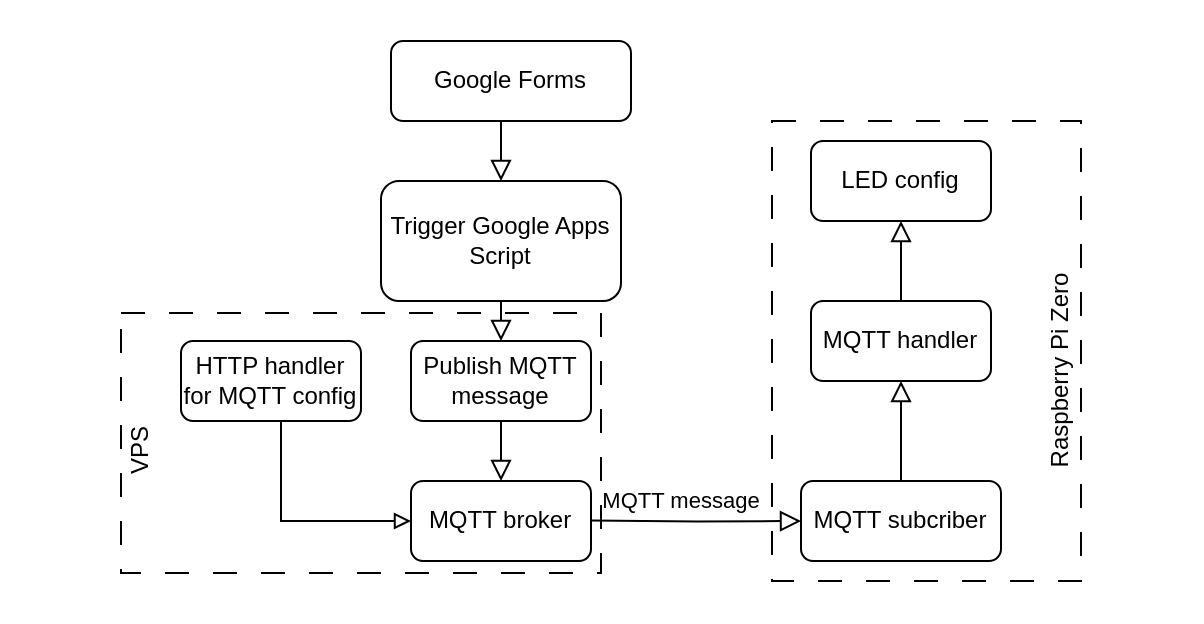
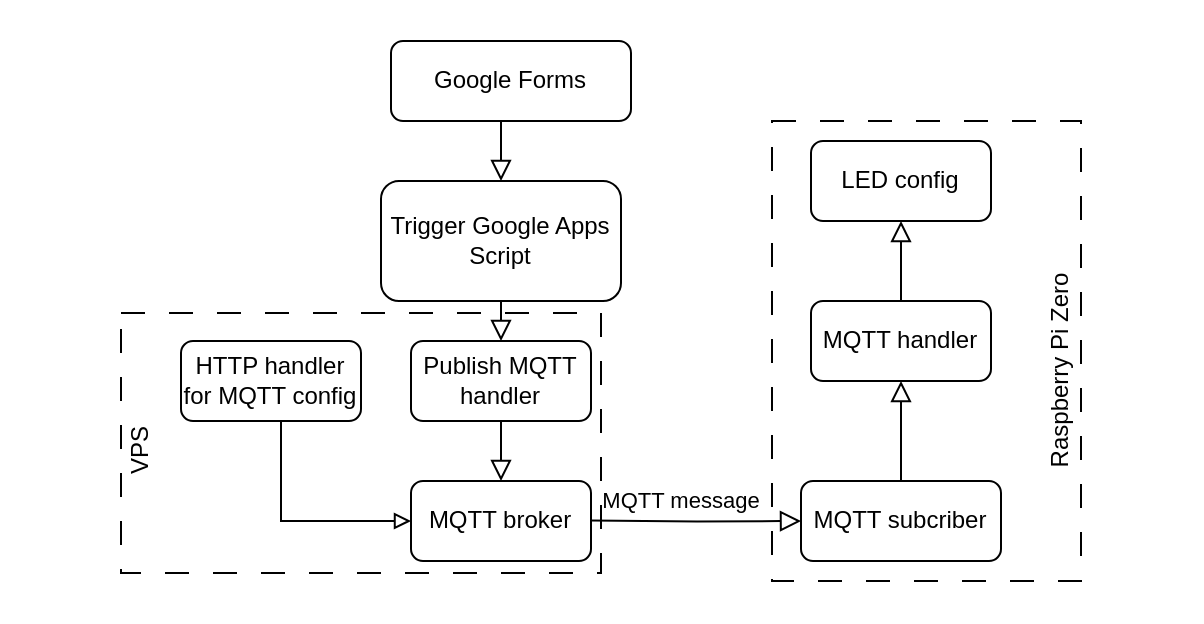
  <mxCell id="0" />
  <mxCell id="1" parent="0" />
  <mxCell id="2" value="Google Forms" style="rounded=1;whiteSpace=wrap;html=1;fontSize=12;glass=0;strokeWidth=1;shadow=0;" parent="1" vertex="1"><mxGeometry x="195" y="20" width="120" height="40" as="geometry" /></mxCell>
  <mxCell id="3" value="" style="rounded=0;html=1;jettySize=auto;orthogonalLoop=1;fontSize=11;endArrow=block;endFill=0;endSize=8;strokeWidth=1;shadow=0;labelBackgroundColor=none;edgeStyle=orthogonalEdgeStyle;exitX=0.5;exitY=1;exitDx=0;exitDy=0;" parent="1" source="2" edge="1"><mxGeometry y="20" relative="1" as="geometry"><mxPoint as="offset" /><mxPoint x="250" y="200" as="sourcePoint" /><mxPoint x="250" y="90" as="targetPoint" /><Array as="points" /></mxGeometry></mxCell>
  <mxCell id="4" value="MQTT message" style="edgeStyle=orthogonalEdgeStyle;rounded=0;html=1;jettySize=auto;orthogonalLoop=1;fontSize=11;endArrow=block;endFill=0;endSize=8;strokeWidth=1;shadow=0;labelBackgroundColor=none;entryX=0;entryY=0.5;entryDx=0;entryDy=0;" parent="1" target="12" edge="1"><mxGeometry x="-0.145" y="10" relative="1" as="geometry"><mxPoint as="offset" /><mxPoint x="295" y="259.76" as="sourcePoint" /><mxPoint x="370" y="259.76" as="targetPoint" /></mxGeometry></mxCell>
- <mxCell id="5" value="Publish MQTT message" style="rounded=1;whiteSpace=wrap;html=1;fontSize=12;glass=0;strokeWidth=1;shadow=0;" parent="1" vertex="1"><mxGeometry x="205" y="170" width="90" height="40" as="geometry" /></mxCell>
+ <mxCell id="5" value="Publish MQTT handler" style="rounded=1;whiteSpace=wrap;html=1;fontSize=12;glass=0;strokeWidth=1;shadow=0;" parent="1" vertex="1"><mxGeometry x="205" y="170" width="90" height="40" as="geometry" /></mxCell>
  <mxCell id="6" value="Trigger Google Apps Script" style="rounded=1;whiteSpace=wrap;html=1;" parent="1" vertex="1"><mxGeometry x="190" y="90" width="120" height="60" as="geometry" /></mxCell>
  <mxCell id="7" value="" style="rounded=0;html=1;jettySize=auto;orthogonalLoop=1;fontSize=11;endArrow=block;endFill=0;endSize=8;strokeWidth=1;shadow=0;labelBackgroundColor=none;edgeStyle=orthogonalEdgeStyle;" parent="1" target="5" edge="1"><mxGeometry y="20" relative="1" as="geometry"><mxPoint as="offset" /><mxPoint x="250" y="150" as="sourcePoint" /><mxPoint x="260" y="100" as="targetPoint" /><Array as="points"><mxPoint x="250" y="160" /><mxPoint x="250" y="160" /></Array></mxGeometry></mxCell>
  <mxCell id="8" value="" style="rounded=0;whiteSpace=wrap;html=1;dashed=1;dashPattern=12 12;fillColor=none;" parent="1" vertex="1"><mxGeometry x="60" y="156" width="240" height="130" as="geometry" /></mxCell>
  <mxCell id="9" value="VPS" style="text;html=1;strokeColor=none;fillColor=none;align=center;verticalAlign=middle;whiteSpace=wrap;rounded=0;rotation=-90;" parent="1" vertex="1"><mxGeometry x="20" y="210" width="100" height="30" as="geometry" /></mxCell>
  <mxCell id="10" value="" style="rounded=0;whiteSpace=wrap;html=1;dashed=1;dashPattern=12 12;fillColor=none;" parent="1" vertex="1"><mxGeometry x="385.5" y="60" width="154.5" height="230" as="geometry" /></mxCell>
  <mxCell id="11" value="MQTT broker" style="rounded=1;whiteSpace=wrap;html=1;fillColor=none;" parent="1" vertex="1"><mxGeometry x="205" y="240" width="90" height="40" as="geometry" /></mxCell>
  <mxCell id="12" value="MQTT subcriber" style="rounded=1;whiteSpace=wrap;html=1;fillColor=none;" parent="1" vertex="1"><mxGeometry x="400" y="240" width="100" height="40" as="geometry" /></mxCell>
  <mxCell id="13" value="" style="rounded=0;html=1;jettySize=auto;orthogonalLoop=1;fontSize=11;endArrow=block;endFill=0;endSize=8;strokeWidth=1;shadow=0;labelBackgroundColor=none;edgeStyle=orthogonalEdgeStyle;entryX=0.5;entryY=0;entryDx=0;entryDy=0;" parent="1" target="11" edge="1"><mxGeometry y="20" relative="1" as="geometry"><mxPoint as="offset" /><mxPoint x="250" y="210" as="sourcePoint" /><mxPoint x="384" y="100" as="targetPoint" /><Array as="points" /></mxGeometry></mxCell>
  <mxCell id="14" value="MQTT handler" style="rounded=1;whiteSpace=wrap;html=1;" vertex="1" parent="1"><mxGeometry x="405" y="150" width="90" height="40" as="geometry" /></mxCell>
  <mxCell id="15" value="" style="rounded=0;html=1;jettySize=auto;orthogonalLoop=1;fontSize=11;endArrow=block;endFill=0;endSize=8;strokeWidth=1;shadow=0;labelBackgroundColor=none;edgeStyle=orthogonalEdgeStyle;entryX=0.5;entryY=1;entryDx=0;entryDy=0;exitX=0.5;exitY=0;exitDx=0;exitDy=0;" edge="1" parent="1" source="12" target="14"><mxGeometry y="20" relative="1" as="geometry"><mxPoint as="offset" /><mxPoint x="435" y="240" as="sourcePoint" /><mxPoint x="510.07" y="260" as="targetPoint" /><Array as="points" /></mxGeometry></mxCell>
  <mxCell id="16" value="LED config" style="rounded=1;whiteSpace=wrap;html=1;" vertex="1" parent="1"><mxGeometry x="405" y="70" width="90" height="40" as="geometry" /></mxCell>
  <mxCell id="17" value="" style="rounded=0;html=1;jettySize=auto;orthogonalLoop=1;fontSize=11;endArrow=block;endFill=0;endSize=8;strokeWidth=1;shadow=0;labelBackgroundColor=none;edgeStyle=orthogonalEdgeStyle;entryX=0.5;entryY=1;entryDx=0;entryDy=0;exitX=0.5;exitY=0;exitDx=0;exitDy=0;" edge="1" parent="1" source="14" target="16"><mxGeometry y="20" relative="1" as="geometry"><mxPoint as="offset" /><mxPoint x="445" y="250" as="sourcePoint" /><mxPoint x="445" y="200" as="targetPoint" /><Array as="points" /></mxGeometry></mxCell>
  <mxCell id="18" style="edgeStyle=orthogonalEdgeStyle;rounded=0;orthogonalLoop=1;jettySize=auto;html=1;entryX=0;entryY=0.5;entryDx=0;entryDy=0;endArrow=block;endFill=0;strokeWidth=1;" edge="1" parent="1" source="19" target="11"><mxGeometry relative="1" as="geometry"><Array as="points"><mxPoint x="140" y="260" /></Array></mxGeometry></mxCell>
  <mxCell id="19" value="HTTP handler for MQTT config" style="rounded=1;whiteSpace=wrap;html=1;fillColor=none;" vertex="1" parent="1"><mxGeometry x="90" y="170" width="90" height="40" as="geometry" /></mxCell>
  <mxCell id="20" value="Raspberry Pi Zero" style="text;html=1;strokeColor=none;fillColor=none;align=center;verticalAlign=middle;whiteSpace=wrap;rounded=0;rotation=-90;" vertex="1" parent="1"><mxGeometry x="480" y="170" width="100" height="30" as="geometry" /></mxCell>
